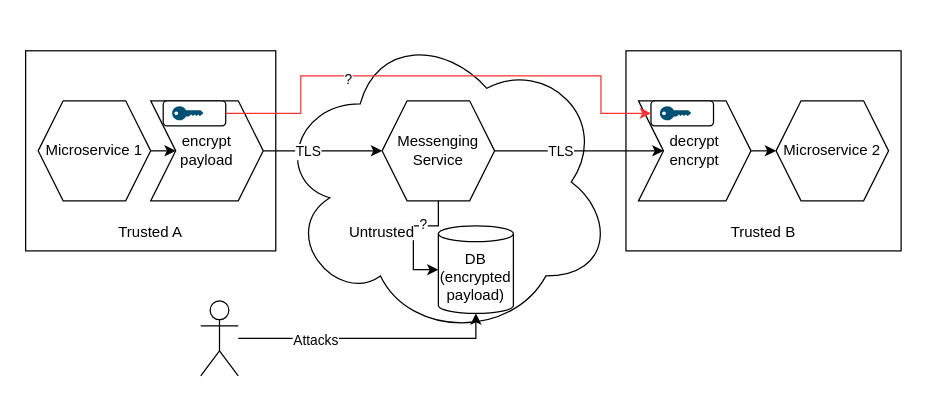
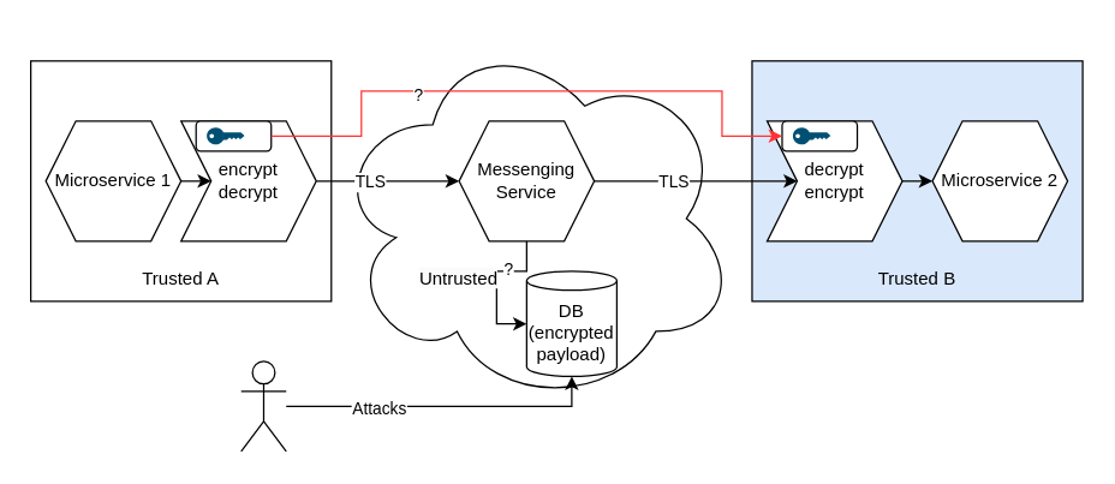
  <mxCell id="0" />
  <mxCell id="1" parent="0" />
- <mxCell id="2" value="&lt;br&gt;&lt;br&gt;&lt;br&gt;&lt;br&gt;&lt;br&gt;&lt;br&gt;&lt;br&gt;&lt;br&gt;&lt;br&gt;Trusted B" style="rounded=0;whiteSpace=wrap;html=1;" vertex="1" parent="1"><mxGeometry x="500" y="40" width="220" height="160" as="geometry" /></mxCell>
+ <mxCell id="2" value="&lt;br&gt;&lt;br&gt;&lt;br&gt;&lt;br&gt;&lt;br&gt;&lt;br&gt;&lt;br&gt;&lt;br&gt;&lt;br&gt;Trusted B" style="rounded=0;whiteSpace=wrap;html=1;fillColor=#dae8fc;" vertex="1" parent="1"><mxGeometry x="500" y="40" width="220" height="160" as="geometry" /></mxCell>
  <mxCell id="3" value="&lt;br&gt;&lt;br&gt;&lt;br&gt;&lt;br&gt;&lt;br&gt;&lt;br&gt;&lt;br&gt;&lt;br&gt;&lt;br&gt;Trusted A" style="rounded=0;whiteSpace=wrap;html=1;" vertex="1" parent="1"><mxGeometry x="20" y="40" width="200" height="160" as="geometry" /></mxCell>
  <mxCell id="4" value="" style="ellipse;shape=cloud;whiteSpace=wrap;html=1;" vertex="1" parent="1"><mxGeometry x="220" y="20" width="270" height="250" as="geometry" /></mxCell>
  <mxCell id="5" style="edgeStyle=orthogonalEdgeStyle;rounded=0;orthogonalLoop=1;jettySize=auto;html=1;entryX=0;entryY=0.5;entryDx=0;entryDy=0;exitX=1;exitY=0.5;exitDx=0;exitDy=0;" edge="1" parent="1" source="12" target="21"><mxGeometry relative="1" as="geometry"><mxPoint x="520" y="120" as="targetPoint" /><Array as="points" /></mxGeometry></mxCell>
  <mxCell id="6" value="TLS" style="edgeLabel;html=1;align=center;verticalAlign=middle;resizable=0;points=[];" vertex="1" connectable="0" parent="5"><mxGeometry x="-0.23" relative="1" as="geometry"><mxPoint as="offset" /></mxGeometry></mxCell>
  <mxCell id="7" style="edgeStyle=orthogonalEdgeStyle;rounded=0;orthogonalLoop=1;jettySize=auto;html=1;entryX=0;entryY=0.5;entryDx=0;entryDy=0;exitX=1;exitY=0.5;exitDx=0;exitDy=0;" edge="1" parent="1" source="8" target="20"><mxGeometry relative="1" as="geometry" /></mxCell>
  <mxCell id="8" value="Microservice 1" style="shape=hexagon;perimeter=hexagonPerimeter2;whiteSpace=wrap;html=1;fixedSize=1;" vertex="1" parent="1"><mxGeometry x="30" y="80" width="90" height="80" as="geometry" /></mxCell>
  <mxCell id="9" value="Microservice 2" style="shape=hexagon;perimeter=hexagonPerimeter2;whiteSpace=wrap;html=1;fixedSize=1;" vertex="1" parent="1"><mxGeometry x="620" y="80" width="90" height="80" as="geometry" /></mxCell>
  <mxCell id="10" style="edgeStyle=orthogonalEdgeStyle;rounded=0;orthogonalLoop=1;jettySize=auto;html=1;entryX=0;entryY=0.5;entryDx=0;entryDy=0;entryPerimeter=0;" edge="1" parent="1" source="12" target="13"><mxGeometry relative="1" as="geometry" /></mxCell>
  <mxCell id="11" value="?" style="edgeLabel;html=1;align=center;verticalAlign=middle;resizable=0;points=[];" vertex="1" connectable="0" parent="10"><mxGeometry x="-0.295" y="-2" relative="1" as="geometry"><mxPoint as="offset" /></mxGeometry></mxCell>
  <mxCell id="12" value="Messenging&lt;br&gt;Service" style="shape=hexagon;perimeter=hexagonPerimeter2;whiteSpace=wrap;html=1;fixedSize=1;" vertex="1" parent="1"><mxGeometry x="305" y="80" width="90" height="80" as="geometry" /></mxCell>
  <mxCell id="13" value="DB&lt;br&gt;(encrypted payload)" style="shape=cylinder3;whiteSpace=wrap;html=1;boundedLbl=1;backgroundOutline=1;size=6.333;" vertex="1" parent="1"><mxGeometry x="350" y="180" width="60" height="70" as="geometry" /></mxCell>
  <mxCell id="14" value="&lt;span style=&quot;color: rgb(0, 0, 0); font-family: Helvetica; font-size: 12px; font-style: normal; font-variant-ligatures: normal; font-variant-caps: normal; font-weight: 400; letter-spacing: normal; orphans: 2; text-align: center; text-indent: 0px; text-transform: none; widows: 2; word-spacing: 0px; -webkit-text-stroke-width: 0px; background-color: rgb(251, 251, 251); text-decoration-thickness: initial; text-decoration-style: initial; text-decoration-color: initial; float: none; display: inline !important;&quot;&gt;Untrusted&lt;/span&gt;" style="text;html=1;strokeColor=none;fillColor=none;align=center;verticalAlign=middle;whiteSpace=wrap;rounded=0;" vertex="1" parent="1"><mxGeometry x="275" y="170" width="60" height="30" as="geometry" /></mxCell>
  <mxCell id="15" style="edgeStyle=orthogonalEdgeStyle;rounded=0;orthogonalLoop=1;jettySize=auto;html=1;entryX=0.5;entryY=1;entryDx=0;entryDy=0;entryPerimeter=0;" edge="1" parent="1" source="17" target="13"><mxGeometry relative="1" as="geometry" /></mxCell>
  <mxCell id="16" value="Attacks" style="edgeLabel;html=1;align=center;verticalAlign=middle;resizable=0;points=[];" vertex="1" connectable="0" parent="15"><mxGeometry x="-0.421" y="-1" relative="1" as="geometry"><mxPoint as="offset" /></mxGeometry></mxCell>
  <mxCell id="17" value="" style="shape=umlActor;verticalLabelPosition=bottom;verticalAlign=top;html=1;outlineConnect=0;" vertex="1" parent="1"><mxGeometry x="160" y="240" width="30" height="60" as="geometry" /></mxCell>
  <mxCell id="18" style="edgeStyle=orthogonalEdgeStyle;rounded=0;orthogonalLoop=1;jettySize=auto;html=1;entryX=0;entryY=0.5;entryDx=0;entryDy=0;exitX=1;exitY=0.5;exitDx=0;exitDy=0;" edge="1" parent="1" source="20" target="12"><mxGeometry relative="1" as="geometry"><mxPoint x="200" y="120" as="sourcePoint" /></mxGeometry></mxCell>
  <mxCell id="19" value="TLS" style="edgeLabel;html=1;align=center;verticalAlign=middle;resizable=0;points=[];" vertex="1" connectable="0" parent="18"><mxGeometry x="-0.267" relative="1" as="geometry"><mxPoint as="offset" /></mxGeometry></mxCell>
- <mxCell id="20" value="encrypt&lt;br&gt;payload" style="shape=step;perimeter=stepPerimeter;whiteSpace=wrap;html=1;fixedSize=1;" vertex="1" parent="1"><mxGeometry x="120" y="80" width="90" height="80" as="geometry" /></mxCell>
+ <mxCell id="20" value="encrypt&lt;br&gt;decrypt" style="shape=step;perimeter=stepPerimeter;whiteSpace=wrap;html=1;fixedSize=1;" vertex="1" parent="1"><mxGeometry x="120" y="80" width="90" height="80" as="geometry" /></mxCell>
  <mxCell id="21" value="decrypt&lt;br&gt;encrypt" style="shape=step;perimeter=stepPerimeter;whiteSpace=wrap;html=1;fixedSize=1;" vertex="1" parent="1"><mxGeometry x="510" y="80" width="90" height="80" as="geometry" /></mxCell>
  <mxCell id="22" value="" style="endArrow=classic;html=1;rounded=0;entryX=0;entryY=0.5;entryDx=0;entryDy=0;exitX=1;exitY=0.5;exitDx=0;exitDy=0;" edge="1" parent="1" source="21" target="9"><mxGeometry width="50" height="50" relative="1" as="geometry"><mxPoint x="390" y="180" as="sourcePoint" /><mxPoint x="440" y="130" as="targetPoint" /></mxGeometry></mxCell>
  <mxCell id="23" value="" style="group" vertex="1" connectable="0" parent="1"><mxGeometry x="130" y="80" width="50" height="20" as="geometry" /></mxCell>
  <mxCell id="24" value="" style="rounded=1;whiteSpace=wrap;html=1;" vertex="1" parent="23"><mxGeometry width="50" height="20" as="geometry" /></mxCell>
  <mxCell id="25" value="" style="points=[[0,0.5,0],[0.24,0,0],[0.5,0.28,0],[0.995,0.475,0],[0.5,0.72,0],[0.24,1,0]];verticalLabelPosition=bottom;sketch=0;html=1;verticalAlign=top;aspect=fixed;align=center;pointerEvents=1;shape=mxgraph.cisco19.key;fillColor=#005073;strokeColor=none;" vertex="1" parent="23"><mxGeometry x="7.143" y="4.375" width="25" height="11.25" as="geometry" /></mxCell>
  <mxCell id="26" value="" style="group" vertex="1" connectable="0" parent="1"><mxGeometry x="520" y="80" width="50" height="20" as="geometry" /></mxCell>
  <mxCell id="27" value="" style="rounded=1;whiteSpace=wrap;html=1;" vertex="1" parent="26"><mxGeometry width="50" height="20" as="geometry" /></mxCell>
  <mxCell id="28" value="" style="points=[[0,0.5,0],[0.24,0,0],[0.5,0.28,0],[0.995,0.475,0],[0.5,0.72,0],[0.24,1,0]];verticalLabelPosition=bottom;sketch=0;html=1;verticalAlign=top;aspect=fixed;align=center;pointerEvents=1;shape=mxgraph.cisco19.key;fillColor=#005073;strokeColor=none;" vertex="1" parent="26"><mxGeometry x="7.143" y="4.375" width="25" height="11.25" as="geometry" /></mxCell>
  <mxCell id="29" style="edgeStyle=orthogonalEdgeStyle;rounded=0;orthogonalLoop=1;jettySize=auto;html=1;entryX=0;entryY=0.5;entryDx=0;entryDy=0;fillColor=#f8cecc;strokeColor=#FF3333;" edge="1" parent="1" source="24" target="27"><mxGeometry relative="1" as="geometry"><Array as="points"><mxPoint x="240" y="90" /><mxPoint x="240" y="60" /><mxPoint x="480" y="60" /><mxPoint x="480" y="90" /></Array></mxGeometry></mxCell>
  <mxCell id="30" value="?" style="edgeLabel;html=1;align=center;verticalAlign=middle;resizable=0;points=[];" vertex="1" connectable="0" parent="29"><mxGeometry x="-0.364" y="-2" relative="1" as="geometry"><mxPoint as="offset" /></mxGeometry></mxCell>
